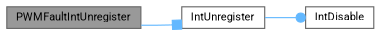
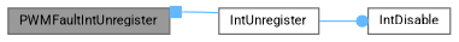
  digraph {
    fontname=Roboto
    rankdir=LR
    node [color=grey40 fillcolor=white fontname=Roboto fontsize=10 shape=box style=filled]
    edge [color=steelblue1 fontname=Roboto fontsize=10 labelfontname=Helvetica labelfontsize=10 style=solid]
    n1 [color=gray40 fillcolor=grey60 fontcolor=black height=0.2 label=PWMFaultIntUnregister width=0.4]
    n2 [height=0.2 label=IntUnregister width=0.4]
    n3 [height=0.2 label=IntDisable width=0.4]
-   n1 -> n2 [arrowhead=box]
+   n2 -> n1 [arrowhead=box]
    n2 -> n3 [arrowhead=dot]
  }
